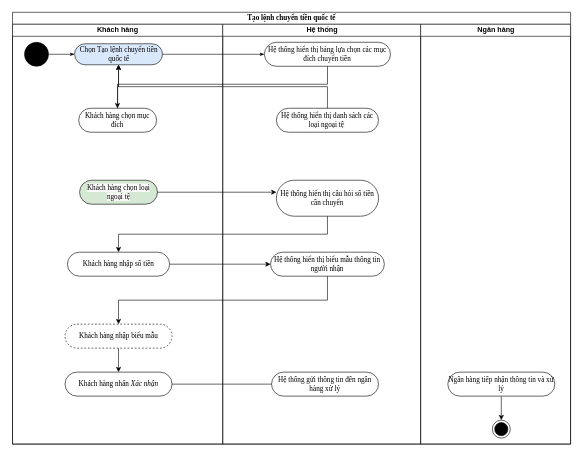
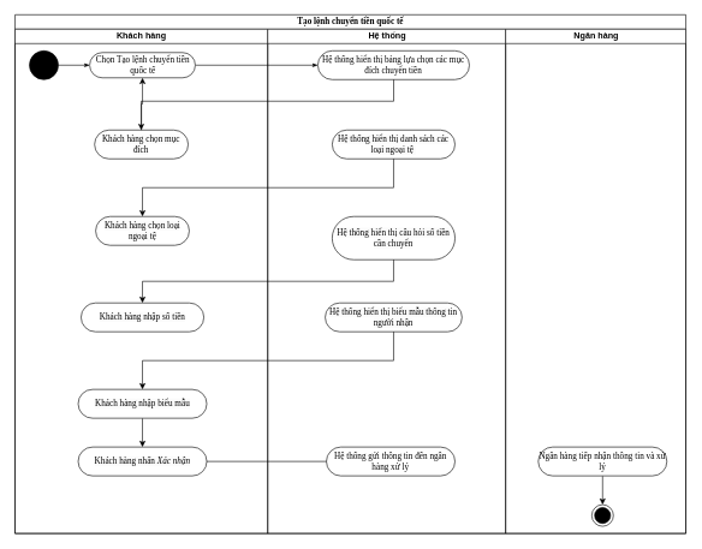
  <mxCell id="0" />
  <mxCell id="1" parent="0" />
  <mxCell id="2" value="Tạo lệnh chuyển tiền quốc tế" style="swimlane;html=1;childLayout=stackLayout;startSize=20;rounded=0;shadow=0;comic=0;labelBackgroundColor=none;strokeWidth=1;fontFamily=Verdana;fontSize=12;align=center;fixedWidth=1;" parent="1" vertex="1"><mxGeometry x="20" y="20" width="930.5" height="720" as="geometry"><mxRectangle x="40" y="20" width="70" height="30" as="alternateBounds" /></mxGeometry></mxCell>
  <mxCell id="3" style="rounded=0;html=1;labelBackgroundColor=none;startArrow=none;startFill=0;startSize=5;endArrow=classicThin;endFill=1;endSize=5;jettySize=auto;orthogonalLoop=1;strokeWidth=1;fontFamily=Verdana;fontSize=12" parent="2" source="6" target="15" edge="1"><mxGeometry relative="1" as="geometry"><mxPoint x="412" y="70" as="targetPoint" /></mxGeometry></mxCell>
  <mxCell id="4" value="Khách hàng" style="swimlane;html=1;startSize=20;" parent="2" vertex="1"><mxGeometry y="20" width="350.5" height="700" as="geometry" /></mxCell>
  <mxCell id="5" value="" style="ellipse;whiteSpace=wrap;html=1;rounded=0;shadow=0;comic=0;labelBackgroundColor=none;strokeWidth=1;fillColor=#000000;fontFamily=Verdana;fontSize=12;align=center;" parent="4" vertex="1"><mxGeometry x="20" y="30" width="40" height="40" as="geometry" /></mxCell>
- <mxCell id="6" value="Chọn Tạo lệnh chuyển tiền quốc tế" style="rounded=1;whiteSpace=wrap;html=1;shadow=0;comic=0;labelBackgroundColor=none;strokeWidth=1;fontFamily=Verdana;fontSize=12;align=center;arcSize=50;fillColor=#dae8fc;" parent="4" vertex="1"><mxGeometry x="103.5" y="32.5" width="146.5" height="35" as="geometry" /></mxCell>
+ <mxCell id="6" value="Chọn Tạo lệnh chuyển tiền quốc tế" style="rounded=1;whiteSpace=wrap;html=1;shadow=0;comic=0;labelBackgroundColor=none;strokeWidth=1;fontFamily=Verdana;fontSize=12;align=center;arcSize=50;" parent="4" vertex="1"><mxGeometry x="103.5" y="32.5" width="146.5" height="35" as="geometry" /></mxCell>
  <mxCell id="7" style="edgeStyle=orthogonalEdgeStyle;rounded=0;html=1;labelBackgroundColor=none;startArrow=none;startFill=0;startSize=5;endArrow=classicThin;endFill=1;endSize=5;jettySize=auto;orthogonalLoop=1;strokeWidth=1;fontFamily=Verdana;fontSize=12" parent="4" source="5" target="6" edge="1"><mxGeometry relative="1" as="geometry" /></mxCell>
  <mxCell id="8" value="&lt;meta charset=&quot;utf-8&quot;&gt;&lt;span style=&quot;color: rgb(0, 0, 0); font-family: Verdana; font-size: 12px; font-style: normal; font-variant-ligatures: normal; font-variant-caps: normal; font-weight: 400; letter-spacing: normal; orphans: 2; text-align: center; text-indent: 0px; text-transform: none; widows: 2; word-spacing: 0px; -webkit-text-stroke-width: 0px; white-space: normal; background-color: rgb(251, 251, 251); text-decoration-thickness: initial; text-decoration-style: initial; text-decoration-color: initial; display: inline !important; float: none;&quot;&gt;Khách hàng chọn mục đích&lt;/span&gt;" style="rounded=1;whiteSpace=wrap;html=1;shadow=0;comic=0;labelBackgroundColor=none;strokeWidth=1;fontFamily=Verdana;fontSize=12;align=center;arcSize=50;" vertex="1" parent="4"><mxGeometry x="110.32" y="140" width="129.87" height="40" as="geometry" /></mxCell>
- <mxCell id="9" value="&lt;span style=&quot;color: rgb(0, 0, 0); font-family: Verdana; font-size: 12px; font-style: normal; font-variant-ligatures: normal; font-variant-caps: normal; font-weight: 400; letter-spacing: normal; orphans: 2; text-align: center; text-indent: 0px; text-transform: none; widows: 2; word-spacing: 0px; -webkit-text-stroke-width: 0px; white-space: normal; background-color: rgb(251, 251, 251); text-decoration-thickness: initial; text-decoration-style: initial; text-decoration-color: initial; display: inline !important; float: none;&quot;&gt;Khách hàng chọn loại ngoại tệ&lt;/span&gt;" style="rounded=1;whiteSpace=wrap;html=1;shadow=0;comic=0;labelBackgroundColor=none;strokeWidth=1;fontFamily=Verdana;fontSize=12;align=center;arcSize=50;fillColor=#d5e8d4;" vertex="1" parent="4"><mxGeometry x="111.82" y="260" width="129.87" height="40" as="geometry" /></mxCell>
+ <mxCell id="9" value="&lt;span style=&quot;color: rgb(0, 0, 0); font-family: Verdana; font-size: 12px; font-style: normal; font-variant-ligatures: normal; font-variant-caps: normal; font-weight: 400; letter-spacing: normal; orphans: 2; text-align: center; text-indent: 0px; text-transform: none; widows: 2; word-spacing: 0px; -webkit-text-stroke-width: 0px; white-space: normal; background-color: rgb(251, 251, 251); text-decoration-thickness: initial; text-decoration-style: initial; text-decoration-color: initial; display: inline !important; float: none;&quot;&gt;Khách hàng chọn loại ngoại tệ&lt;/span&gt;" style="rounded=1;whiteSpace=wrap;html=1;shadow=0;comic=0;labelBackgroundColor=none;strokeWidth=1;fontFamily=Verdana;fontSize=12;align=center;arcSize=50;" vertex="1" parent="4"><mxGeometry x="111.82" y="260" width="129.87" height="40" as="geometry" /></mxCell>
  <mxCell id="10" value="&lt;span style=&quot;color: rgb(0, 0, 0); font-family: Verdana; font-size: 12px; font-style: normal; font-variant-ligatures: normal; font-variant-caps: normal; font-weight: 400; letter-spacing: normal; orphans: 2; text-align: center; text-indent: 0px; text-transform: none; widows: 2; word-spacing: 0px; -webkit-text-stroke-width: 0px; white-space: normal; background-color: rgb(251, 251, 251); text-decoration-thickness: initial; text-decoration-style: initial; text-decoration-color: initial; display: inline !important; float: none;&quot;&gt;Khách hàng nhập số tiền&lt;/span&gt;" style="rounded=1;whiteSpace=wrap;html=1;shadow=0;comic=0;labelBackgroundColor=none;strokeWidth=1;fontFamily=Verdana;fontSize=12;align=center;arcSize=50;" vertex="1" parent="4"><mxGeometry x="91.6" y="380" width="170.31" height="40" as="geometry" /></mxCell>
  <mxCell id="11" style="rounded=0;orthogonalLoop=1;jettySize=auto;html=1;" edge="1" parent="4" source="12" target="13"><mxGeometry relative="1" as="geometry" /></mxCell>
- <mxCell id="12" value="&lt;span style=&quot;color: rgb(0, 0, 0); font-family: Verdana; font-size: 12px; font-style: normal; font-variant-ligatures: normal; font-variant-caps: normal; font-weight: 400; letter-spacing: normal; orphans: 2; text-align: center; text-indent: 0px; text-transform: none; widows: 2; word-spacing: 0px; -webkit-text-stroke-width: 0px; white-space: normal; background-color: rgb(251, 251, 251); text-decoration-thickness: initial; text-decoration-style: initial; text-decoration-color: initial; display: inline !important; float: none;&quot;&gt;Khách hàng nhập biểu mẫu&lt;/span&gt;" style="rounded=1;whiteSpace=wrap;html=1;shadow=0;comic=0;labelBackgroundColor=none;strokeWidth=1;fontFamily=Verdana;fontSize=12;align=center;arcSize=50;dashed=1;" vertex="1" parent="4"><mxGeometry x="87.55" y="500" width="178.4" height="40" as="geometry" /></mxCell>
+ <mxCell id="12" value="&lt;span style=&quot;color: rgb(0, 0, 0); font-family: Verdana; font-size: 12px; font-style: normal; font-variant-ligatures: normal; font-variant-caps: normal; font-weight: 400; letter-spacing: normal; orphans: 2; text-align: center; text-indent: 0px; text-transform: none; widows: 2; word-spacing: 0px; -webkit-text-stroke-width: 0px; white-space: normal; background-color: rgb(251, 251, 251); text-decoration-thickness: initial; text-decoration-style: initial; text-decoration-color: initial; display: inline !important; float: none;&quot;&gt;Khách hàng nhập biểu mẫu&lt;/span&gt;" style="rounded=1;whiteSpace=wrap;html=1;shadow=0;comic=0;labelBackgroundColor=none;strokeWidth=1;fontFamily=Verdana;fontSize=12;align=center;arcSize=50;" vertex="1" parent="4"><mxGeometry x="87.55" y="500" width="178.4" height="40" as="geometry" /></mxCell>
  <mxCell id="13" value="&lt;span style=&quot;color: rgb(0, 0, 0); font-family: Verdana; font-size: 12px; font-style: normal; font-variant-ligatures: normal; font-variant-caps: normal; font-weight: 400; letter-spacing: normal; orphans: 2; text-align: center; text-indent: 0px; text-transform: none; widows: 2; word-spacing: 0px; -webkit-text-stroke-width: 0px; white-space: normal; background-color: rgb(251, 251, 251); text-decoration-thickness: initial; text-decoration-style: initial; text-decoration-color: initial; display: inline !important; float: none;&quot;&gt;Khách hàng nhấn &lt;/span&gt;&lt;span style=&quot;color: rgb(0, 0, 0); font-family: Verdana; font-size: 12px; font-variant-ligatures: normal; font-variant-caps: normal; font-weight: 400; letter-spacing: normal; orphans: 2; text-align: center; text-indent: 0px; text-transform: none; widows: 2; word-spacing: 0px; -webkit-text-stroke-width: 0px; white-space: normal; background-color: rgb(251, 251, 251); text-decoration-thickness: initial; text-decoration-style: initial; text-decoration-color: initial; float: none; display: inline !important;&quot;&gt;&lt;i&gt;Xác nhận&lt;/i&gt;&lt;/span&gt;" style="rounded=1;whiteSpace=wrap;html=1;shadow=0;comic=0;labelBackgroundColor=none;strokeWidth=1;fontFamily=Verdana;fontSize=12;align=center;arcSize=50;" vertex="1" parent="4"><mxGeometry x="87.55" y="580" width="178.4" height="40" as="geometry" /></mxCell>
  <mxCell id="14" value="Hệ thống" style="swimlane;html=1;startSize=20;" parent="2" vertex="1"><mxGeometry x="350.5" y="20" width="330" height="700" as="geometry" /></mxCell>
  <mxCell id="15" value="Hệ thống hiển thị bảng lựa chọn các mục đích chuyển tiền" style="rounded=1;whiteSpace=wrap;html=1;shadow=0;comic=0;labelBackgroundColor=none;strokeWidth=1;fontFamily=Verdana;fontSize=12;align=center;arcSize=50;" vertex="1" parent="14"><mxGeometry x="69.5" y="30" width="210.25" height="40" as="geometry" /></mxCell>
  <mxCell id="16" value="&lt;span style=&quot;color: rgb(0, 0, 0); font-family: Verdana; font-size: 12px; font-style: normal; font-variant-ligatures: normal; font-variant-caps: normal; font-weight: 400; letter-spacing: normal; orphans: 2; text-align: center; text-indent: 0px; text-transform: none; widows: 2; word-spacing: 0px; -webkit-text-stroke-width: 0px; white-space: normal; background-color: rgb(251, 251, 251); text-decoration-thickness: initial; text-decoration-style: initial; text-decoration-color: initial; display: inline !important; float: none;&quot;&gt;Hệ thống hiển thị danh sách các loại ngoại tệ&amp;nbsp;&lt;/span&gt;" style="rounded=1;whiteSpace=wrap;html=1;shadow=0;comic=0;labelBackgroundColor=none;strokeWidth=1;fontFamily=Verdana;fontSize=12;align=center;arcSize=50;" vertex="1" parent="14"><mxGeometry x="89.47" y="140" width="170.31" height="40" as="geometry" /></mxCell>
  <mxCell id="17" value="&lt;span style=&quot;color: rgb(0, 0, 0); font-family: Verdana; font-size: 12px; font-style: normal; font-variant-ligatures: normal; font-variant-caps: normal; font-weight: 400; letter-spacing: normal; orphans: 2; text-align: center; text-indent: 0px; text-transform: none; widows: 2; word-spacing: 0px; -webkit-text-stroke-width: 0px; white-space: normal; background-color: rgb(251, 251, 251); text-decoration-thickness: initial; text-decoration-style: initial; text-decoration-color: initial; display: inline !important; float: none;&quot;&gt;Hệ thống hiển thị câu hỏi số tiền cần chuyển&lt;/span&gt;" style="rounded=1;whiteSpace=wrap;html=1;shadow=0;comic=0;labelBackgroundColor=none;strokeWidth=1;fontFamily=Verdana;fontSize=12;align=center;arcSize=50;" vertex="1" parent="14"><mxGeometry x="89.47" y="260" width="170.31" height="60" as="geometry" /></mxCell>
  <mxCell id="18" value="&lt;span style=&quot;color: rgb(0, 0, 0); font-family: Verdana; font-size: 12px; font-style: normal; font-variant-ligatures: normal; font-variant-caps: normal; font-weight: 400; letter-spacing: normal; orphans: 2; text-align: center; text-indent: 0px; text-transform: none; widows: 2; word-spacing: 0px; -webkit-text-stroke-width: 0px; white-space: normal; background-color: rgb(251, 251, 251); text-decoration-thickness: initial; text-decoration-style: initial; text-decoration-color: initial; display: inline !important; float: none;&quot;&gt;Hệ thống hiển thị biểu mẫu thông tin người nhận&lt;/span&gt;" style="rounded=1;whiteSpace=wrap;html=1;shadow=0;comic=0;labelBackgroundColor=none;strokeWidth=1;fontFamily=Verdana;fontSize=12;align=center;arcSize=50;" vertex="1" parent="14"><mxGeometry x="79.74" y="380" width="189.78" height="40" as="geometry" /></mxCell>
  <mxCell id="19" value="Hệ thống gửi thông tin đến ngân hàng xử lý" style="rounded=1;whiteSpace=wrap;html=1;shadow=0;comic=0;labelBackgroundColor=none;strokeWidth=1;fontFamily=Verdana;fontSize=12;align=center;arcSize=50;" vertex="1" parent="14"><mxGeometry x="81.38" y="580" width="178.4" height="40" as="geometry" /></mxCell>
  <mxCell id="20" value="Ngân hàng" style="swimlane;html=1;startSize=20;" parent="2" vertex="1"><mxGeometry x="680.5" y="20" width="250" height="700" as="geometry" /></mxCell>
  <mxCell id="21" value="" style="ellipse;html=1;shape=endState;fillColor=strokeColor;" parent="20" vertex="1"><mxGeometry x="119.5" y="660" width="30" height="30" as="geometry" /></mxCell>
  <mxCell id="22" style="rounded=0;orthogonalLoop=1;jettySize=auto;html=1;" edge="1" parent="20" source="23" target="21"><mxGeometry relative="1" as="geometry" /></mxCell>
  <mxCell id="23" value="Ngân hàng tiếp nhận thông tin và xử lý" style="rounded=1;whiteSpace=wrap;html=1;shadow=0;comic=0;labelBackgroundColor=none;strokeWidth=1;fontFamily=Verdana;fontSize=12;align=center;arcSize=50;" vertex="1" parent="20"><mxGeometry x="45.3" y="580" width="178.4" height="40" as="geometry" /></mxCell>
  <mxCell id="24" style="edgeStyle=orthogonalEdgeStyle;rounded=0;orthogonalLoop=1;jettySize=auto;html=1;" edge="1" parent="2" source="15" target="8"><mxGeometry relative="1" as="geometry"><Array as="points"><mxPoint x="525" y="120" /><mxPoint x="175" y="120" /></Array></mxGeometry></mxCell>
  <mxCell id="25" style="edgeStyle=orthogonalEdgeStyle;rounded=0;orthogonalLoop=1;jettySize=auto;html=1;" edge="1" parent="2" source="8" target="6"><mxGeometry relative="1" as="geometry" /></mxCell>
- <mxCell id="26" style="edgeStyle=elbowEdgeStyle;rounded=0;orthogonalLoop=1;jettySize=auto;html=1;elbow=vertical;" edge="1" parent="2" source="16" target="6"><mxGeometry relative="1" as="geometry" /></mxCell>
- <mxCell id="27" style="edgeStyle=elbowEdgeStyle;rounded=0;orthogonalLoop=1;jettySize=auto;html=1;elbow=vertical;" edge="1" parent="2" source="9" target="17"><mxGeometry relative="1" as="geometry" /></mxCell>
+ <mxCell id="26" style="edgeStyle=elbowEdgeStyle;rounded=0;orthogonalLoop=1;jettySize=auto;html=1;elbow=vertical;" edge="1" parent="2" source="16" target="9"><mxGeometry relative="1" as="geometry" /></mxCell>
  <mxCell id="28" style="edgeStyle=elbowEdgeStyle;rounded=0;orthogonalLoop=1;jettySize=auto;html=1;elbow=vertical;" edge="1" parent="2" source="17" target="10"><mxGeometry relative="1" as="geometry" /></mxCell>
- <mxCell id="29" style="edgeStyle=elbowEdgeStyle;rounded=0;orthogonalLoop=1;jettySize=auto;html=1;elbow=vertical;" edge="1" parent="2" source="10" target="18"><mxGeometry relative="1" as="geometry" /></mxCell>
  <mxCell id="30" style="edgeStyle=elbowEdgeStyle;rounded=0;orthogonalLoop=1;jettySize=auto;html=1;elbow=vertical;" edge="1" parent="2" source="18" target="12"><mxGeometry relative="1" as="geometry" /></mxCell>
  <mxCell id="31" style="edgeStyle=elbowEdgeStyle;rounded=0;orthogonalLoop=1;jettySize=auto;html=1;elbow=vertical;endArrow=none;" edge="1" parent="2" source="13" target="19"><mxGeometry relative="1" as="geometry" /></mxCell>
